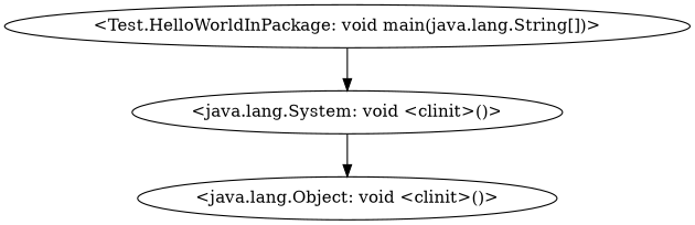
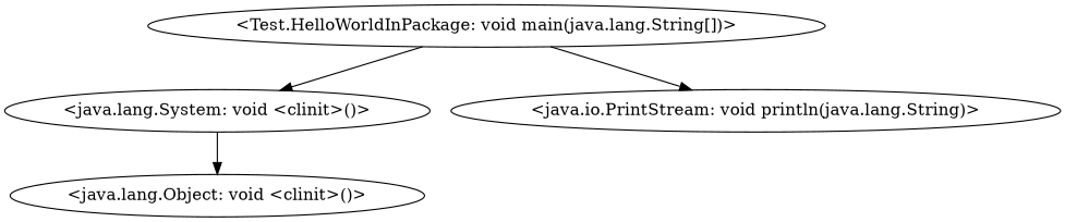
  digraph {
    "<Test.HelloWorldInPackage: void main(java.lang.String[])>"
    "<java.lang.System: void <clinit>()>"
+   "<java.io.PrintStream: void println(java.lang.String)>"
    "<java.lang.Object: void <clinit>()>"
    "<Test.HelloWorldInPackage: void main(java.lang.String[])>" -> "<java.lang.System: void <clinit>()>"
+   "<Test.HelloWorldInPackage: void main(java.lang.String[])>" -> "<java.io.PrintStream: void println(java.lang.String)>"
    "<java.lang.System: void <clinit>()>" -> "<java.lang.Object: void <clinit>()>"
  }
